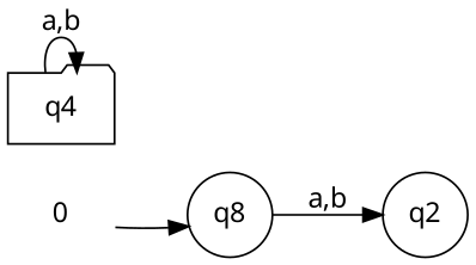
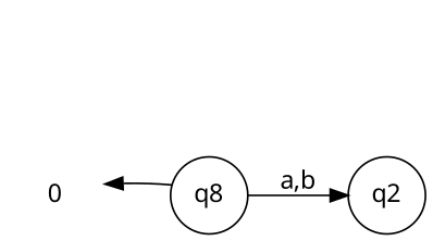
  digraph {
    fontname="Noto Sans"
    rankdir=LR
    node [fontname="Noto Sans" shape=circle]
    edge [fontname="Noto Sans"]
    0 [shape=none]
    n2 [label=q8]
    n3 [label=q2]
-   n4 [label=q4 shape=folder]
-   0 -> n2
+   n2 -> 0
    n2 -> n3 [label="a,b"]
-   n4 -> n4 [label="a,b"]
  }
